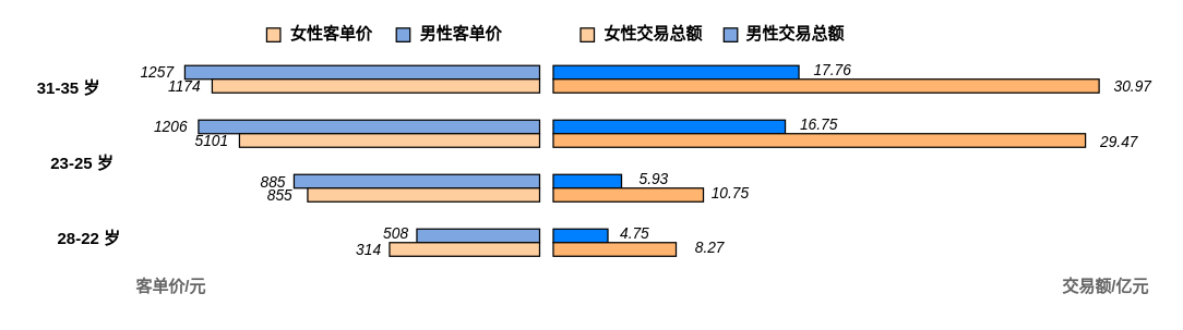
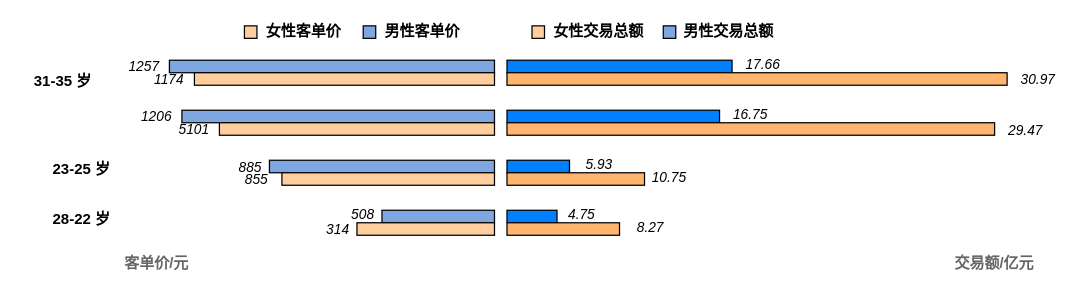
  <mxCell id="0" />
  <mxCell id="1" parent="0" />
  <mxCell id="2" value="" style="rounded=0;whiteSpace=wrap;html=1;fillColor=#7EA6E0;" vertex="1" parent="1"><mxGeometry x="135" y="47.5" width="260" height="10" as="geometry" /></mxCell>
  <mxCell id="3" value="" style="rounded=0;whiteSpace=wrap;html=1;fillColor=#FFCE9F;" vertex="1" parent="1"><mxGeometry x="155" y="57.5" width="240" height="10" as="geometry" /></mxCell>
  <mxCell id="4" value="" style="rounded=0;whiteSpace=wrap;html=1;fillColor=#7EA6E0;" vertex="1" parent="1"><mxGeometry x="145" y="87.5" width="250" height="10" as="geometry" /></mxCell>
  <mxCell id="5" value="" style="rounded=0;whiteSpace=wrap;html=1;fillColor=#FFCE9F;" vertex="1" parent="1"><mxGeometry x="175" y="97.5" width="220" height="10" as="geometry" /></mxCell>
  <mxCell id="6" value="" style="rounded=0;whiteSpace=wrap;html=1;fillColor=#7EA6E0;" vertex="1" parent="1"><mxGeometry x="215" y="127.5" width="180" height="10" as="geometry" /></mxCell>
  <mxCell id="7" value="" style="rounded=0;whiteSpace=wrap;html=1;fillColor=#FFCE9F;" vertex="1" parent="1"><mxGeometry x="225" y="137.5" width="170" height="10" as="geometry" /></mxCell>
  <mxCell id="8" value="" style="rounded=0;whiteSpace=wrap;html=1;fillColor=#7EA6E0;" vertex="1" parent="1"><mxGeometry x="305" y="167.5" width="90" height="10" as="geometry" /></mxCell>
  <mxCell id="9" value="" style="rounded=0;whiteSpace=wrap;html=1;fillColor=#FFCE9F;" vertex="1" parent="1"><mxGeometry x="285" y="177.5" width="110" height="10" as="geometry" /></mxCell>
  <mxCell id="10" value="" style="rounded=0;whiteSpace=wrap;html=1;fillColor=#007FFF;" vertex="1" parent="1"><mxGeometry x="405" y="47.5" width="180" height="10" as="geometry" /></mxCell>
  <mxCell id="11" value="" style="rounded=0;whiteSpace=wrap;html=1;fillColor=#FFB570;" vertex="1" parent="1"><mxGeometry x="405" y="57.5" width="400" height="10" as="geometry" /></mxCell>
  <mxCell id="12" value="" style="rounded=0;whiteSpace=wrap;html=1;fillColor=#007FFF;" vertex="1" parent="1"><mxGeometry x="405" y="87.5" width="170" height="10" as="geometry" /></mxCell>
  <mxCell id="13" value="" style="rounded=0;whiteSpace=wrap;html=1;fillColor=#FFB570;" vertex="1" parent="1"><mxGeometry x="405" y="97.5" width="390" height="10" as="geometry" /></mxCell>
  <mxCell id="14" value="" style="rounded=0;whiteSpace=wrap;html=1;fillColor=#007FFF;" vertex="1" parent="1"><mxGeometry x="405" y="127.5" width="50" height="10" as="geometry" /></mxCell>
  <mxCell id="15" value="" style="rounded=0;whiteSpace=wrap;html=1;fillColor=#FFB570;" vertex="1" parent="1"><mxGeometry x="405" y="137.5" width="110" height="10" as="geometry" /></mxCell>
  <mxCell id="16" value="" style="rounded=0;whiteSpace=wrap;html=1;fillColor=#007FFF;" vertex="1" parent="1"><mxGeometry x="405" y="167.5" width="40" height="10" as="geometry" /></mxCell>
  <mxCell id="17" value="" style="rounded=0;whiteSpace=wrap;html=1;fillColor=#FFB570;" vertex="1" parent="1"><mxGeometry x="405" y="177.5" width="90" height="10" as="geometry" /></mxCell>
  <mxCell id="18" value="31-35 岁" style="text;html=1;strokeColor=none;fillColor=none;align=center;verticalAlign=middle;whiteSpace=wrap;rounded=0;fontStyle=1" vertex="1" parent="1"><mxGeometry x="20" y="57.5" width="60" height="15" as="geometry" /></mxCell>
- <mxCell id="19" value="23-25 岁" style="text;html=1;strokeColor=none;fillColor=none;align=center;verticalAlign=middle;whiteSpace=wrap;rounded=0;fontStyle=1" vertex="1" parent="1"><mxGeometry x="30" y="112.5" width="60" height="15" as="geometry" /></mxCell>
+ <mxCell id="19" value="23-25 岁" style="text;html=1;strokeColor=none;fillColor=none;align=center;verticalAlign=middle;whiteSpace=wrap;rounded=0;fontStyle=1" vertex="1" parent="1"><mxGeometry y="127.5" width="60" height="15" as="geometry" x="35" /></mxCell>
  <mxCell id="20" value="28-22 岁" style="text;html=1;strokeColor=none;fillColor=none;align=center;verticalAlign=middle;whiteSpace=wrap;rounded=0;fontStyle=1" vertex="1" parent="1"><mxGeometry y="167.5" width="60" height="15" as="geometry" x="35" /></mxCell>
  <mxCell id="21" value="女性客单价" style="text;html=1;strokeColor=none;fillColor=none;align=center;verticalAlign=middle;whiteSpace=wrap;rounded=0;fontStyle=1" vertex="1" parent="1"><mxGeometry x="205" y="20" width="75" height="10" as="geometry" /></mxCell>
  <mxCell id="22" value="" style="rounded=0;whiteSpace=wrap;html=1;fillColor=#FFCE9F;" vertex="1" parent="1"><mxGeometry x="195" y="20" width="10" height="10" as="geometry" /></mxCell>
  <mxCell id="23" value="男性客单价" style="text;html=1;strokeColor=none;fillColor=none;align=center;verticalAlign=middle;whiteSpace=wrap;rounded=0;fontStyle=1" vertex="1" parent="1"><mxGeometry x="300" y="20" width="75" height="10" as="geometry" /></mxCell>
  <mxCell id="24" value="" style="rounded=0;whiteSpace=wrap;html=1;fillColor=#7EA6E0;" vertex="1" parent="1"><mxGeometry x="290" y="20" width="10" height="10" as="geometry" /></mxCell>
  <mxCell id="25" value="女性交易总额" style="text;html=1;strokeColor=none;fillColor=none;align=center;verticalAlign=middle;whiteSpace=wrap;rounded=0;fontStyle=1" vertex="1" parent="1"><mxGeometry x="441" y="20" width="75" height="10" as="geometry" /></mxCell>
  <mxCell id="26" value="" style="rounded=0;whiteSpace=wrap;html=1;fillColor=#FFCE9F;" vertex="1" parent="1"><mxGeometry x="425" y="20" width="10" height="10" as="geometry" /></mxCell>
  <mxCell id="27" value="男性交易总额" style="text;html=1;strokeColor=none;fillColor=none;align=center;verticalAlign=middle;whiteSpace=wrap;rounded=0;fontStyle=1" vertex="1" parent="1"><mxGeometry x="545" y="20" width="75" height="10" as="geometry" /></mxCell>
  <mxCell id="28" value="" style="rounded=0;whiteSpace=wrap;html=1;fillColor=#7EA6E0;" vertex="1" parent="1"><mxGeometry x="530" y="20" width="10" height="10" as="geometry" /></mxCell>
  <mxCell id="29" value="&lt;span&gt;&lt;font style=&quot;font-size: 11px&quot;&gt;1257&lt;/font&gt;&lt;/span&gt;" style="text;html=1;strokeColor=none;fillColor=none;align=center;verticalAlign=middle;whiteSpace=wrap;rounded=0;fontStyle=2" vertex="1" parent="1"><mxGeometry x="95" y="42.5" width="40" height="20" as="geometry" /></mxCell>
  <mxCell id="30" value="&lt;span&gt;&lt;font style=&quot;font-size: 11px&quot;&gt;1174&lt;/font&gt;&lt;/span&gt;" style="text;html=1;strokeColor=none;fillColor=none;align=center;verticalAlign=middle;whiteSpace=wrap;rounded=0;fontStyle=2" vertex="1" parent="1"><mxGeometry x="115" y="52.5" width="40" height="20" as="geometry" /></mxCell>
  <mxCell id="31" value="&lt;span&gt;&lt;font style=&quot;font-size: 11px&quot;&gt;1206&lt;/font&gt;&lt;/span&gt;" style="text;html=1;strokeColor=none;fillColor=none;align=center;verticalAlign=middle;whiteSpace=wrap;rounded=0;fontStyle=2" vertex="1" parent="1"><mxGeometry x="105" y="82.5" width="40" height="20" as="geometry" /></mxCell>
  <mxCell id="32" value="&lt;span&gt;&lt;font style=&quot;font-size: 11px&quot;&gt;5101&lt;/font&gt;&lt;/span&gt;" style="text;html=1;strokeColor=none;fillColor=none;align=center;verticalAlign=middle;whiteSpace=wrap;rounded=0;fontStyle=2" vertex="1" parent="1"><mxGeometry x="135" y="92.5" width="40" height="20" as="geometry" /></mxCell>
  <mxCell id="33" value="&lt;span&gt;&lt;font style=&quot;font-size: 11px&quot;&gt;885&lt;/font&gt;&lt;/span&gt;" style="text;html=1;strokeColor=none;fillColor=none;align=center;verticalAlign=middle;whiteSpace=wrap;rounded=0;fontStyle=2" vertex="1" parent="1"><mxGeometry x="180" y="122.5" width="40" height="20" as="geometry" /></mxCell>
  <mxCell id="34" value="&lt;span&gt;&lt;font style=&quot;font-size: 11px&quot;&gt;855&lt;/font&gt;&lt;/span&gt;" style="text;html=1;strokeColor=none;fillColor=none;align=center;verticalAlign=middle;whiteSpace=wrap;rounded=0;fontStyle=2" vertex="1" parent="1"><mxGeometry x="185" y="132.5" width="40" height="20" as="geometry" /></mxCell>
  <mxCell id="35" value="&lt;span&gt;&lt;font style=&quot;font-size: 11px&quot;&gt;508&lt;/font&gt;&lt;/span&gt;" style="text;html=1;strokeColor=none;fillColor=none;align=center;verticalAlign=middle;whiteSpace=wrap;rounded=0;fontStyle=2" vertex="1" parent="1"><mxGeometry x="275" y="165" width="30" height="12.5" as="geometry" /></mxCell>
  <mxCell id="36" value="&lt;span&gt;&lt;font style=&quot;font-size: 11px&quot;&gt;314&lt;/font&gt;&lt;/span&gt;" style="text;html=1;strokeColor=none;fillColor=none;align=center;verticalAlign=middle;whiteSpace=wrap;rounded=0;fontStyle=2" vertex="1" parent="1"><mxGeometry x="250" y="172.5" width="40" height="20" as="geometry" /></mxCell>
- <mxCell id="37" value="&lt;span&gt;&lt;font style=&quot;font-size: 11px&quot;&gt;17.76&lt;/font&gt;&lt;/span&gt;" style="text;html=1;strokeColor=none;fillColor=none;align=center;verticalAlign=middle;whiteSpace=wrap;rounded=0;fontStyle=2" vertex="1" parent="1"><mxGeometry x="595" y="47.5" width="30" height="7.5" as="geometry" /></mxCell>
+ <mxCell id="37" value="&lt;span&gt;&lt;font style=&quot;font-size: 11px&quot;&gt;17.66&lt;/font&gt;&lt;/span&gt;" style="text;html=1;strokeColor=none;fillColor=none;align=center;verticalAlign=middle;whiteSpace=wrap;rounded=0;fontStyle=2" vertex="1" parent="1"><mxGeometry x="595" y="47.5" width="30" height="7.5" as="geometry" /></mxCell>
  <mxCell id="38" value="&lt;span&gt;&lt;font style=&quot;font-size: 11px&quot;&gt;30.97&lt;/font&gt;&lt;/span&gt;" style="text;html=1;strokeColor=none;fillColor=none;align=center;verticalAlign=middle;whiteSpace=wrap;rounded=0;fontStyle=2" vertex="1" parent="1"><mxGeometry x="815" y="58.75" width="30" height="7.5" as="geometry" /></mxCell>
  <mxCell id="39" value="&lt;span&gt;&lt;font style=&quot;font-size: 11px&quot;&gt;16.75&lt;/font&gt;&lt;/span&gt;" style="text;html=1;strokeColor=none;fillColor=none;align=center;verticalAlign=middle;whiteSpace=wrap;rounded=0;fontStyle=2" vertex="1" parent="1"><mxGeometry x="580" y="82.5" width="40" height="17.5" as="geometry" /></mxCell>
  <mxCell id="40" value="&lt;span&gt;&lt;font style=&quot;font-size: 11px&quot;&gt;29.47&lt;/font&gt;&lt;/span&gt;" style="text;html=1;strokeColor=none;fillColor=none;align=center;verticalAlign=middle;whiteSpace=wrap;rounded=0;fontStyle=2" vertex="1" parent="1"><mxGeometry x="805" y="100" width="30" height="7.5" as="geometry" /></mxCell>
  <mxCell id="41" value="&lt;span&gt;&lt;font style=&quot;font-size: 11px&quot;&gt;5.93&lt;/font&gt;&lt;/span&gt;" style="text;html=1;strokeColor=none;fillColor=none;align=center;verticalAlign=middle;whiteSpace=wrap;rounded=0;fontStyle=2" vertex="1" parent="1"><mxGeometry x="458.5" y="122.5" width="40" height="17.5" as="geometry" /></mxCell>
  <mxCell id="42" value="&lt;span&gt;&lt;font style=&quot;font-size: 11px&quot;&gt;10.75&lt;/font&gt;&lt;/span&gt;" style="text;html=1;strokeColor=none;fillColor=none;align=center;verticalAlign=middle;whiteSpace=wrap;rounded=0;fontStyle=2" vertex="1" parent="1"><mxGeometry x="515" y="132.5" width="40" height="17.5" as="geometry" /></mxCell>
  <mxCell id="43" value="&lt;span&gt;&lt;font style=&quot;font-size: 11px&quot;&gt;4.75&lt;/font&gt;&lt;/span&gt;" style="text;html=1;strokeColor=none;fillColor=none;align=center;verticalAlign=middle;whiteSpace=wrap;rounded=0;fontStyle=2" vertex="1" parent="1"><mxGeometry x="445" y="162.5" width="40" height="17.5" as="geometry" /></mxCell>
  <mxCell id="44" value="&lt;span&gt;&lt;font style=&quot;font-size: 11px&quot;&gt;8.27&lt;/font&gt;&lt;/span&gt;" style="text;html=1;strokeColor=none;fillColor=none;align=center;verticalAlign=middle;whiteSpace=wrap;rounded=0;fontStyle=2" vertex="1" parent="1"><mxGeometry x="500" y="172.5" width="40" height="17.5" as="geometry" /></mxCell>
  <mxCell id="45" value="客单价/元" style="text;html=1;strokeColor=none;fillColor=none;align=center;verticalAlign=middle;whiteSpace=wrap;rounded=0;fontStyle=1;fontColor=#666666;" vertex="1" parent="1"><mxGeometry x="90" y="200" width="70" height="20" as="geometry" /></mxCell>
- <mxCell id="46" value="交易额/亿元" style="text;html=1;strokeColor=none;fillColor=none;align=center;verticalAlign=middle;whiteSpace=wrap;rounded=0;fontStyle=1;fontColor=#666666;" vertex="1" parent="1"><mxGeometry x="775" y="200" width="70" height="20" as="geometry" /></mxCell>
+ <mxCell id="46" value="交易额/亿元" style="text;html=1;strokeColor=none;fillColor=none;align=center;verticalAlign=middle;whiteSpace=wrap;rounded=0;fontStyle=1;fontColor=#666666;" vertex="1" parent="1"><mxGeometry x="760" y="200" width="70" height="20" as="geometry" /></mxCell>
